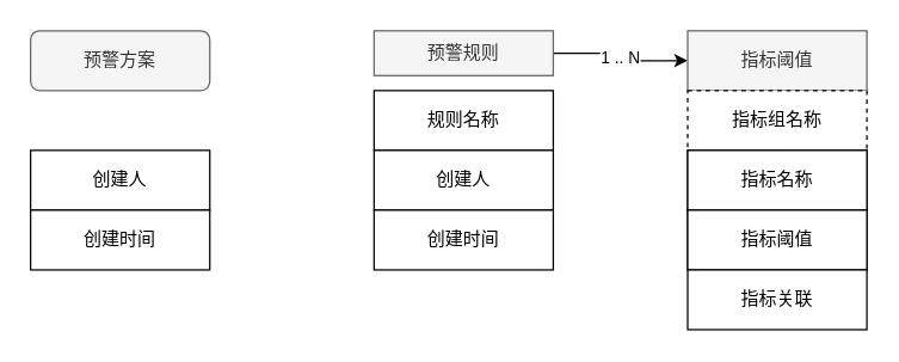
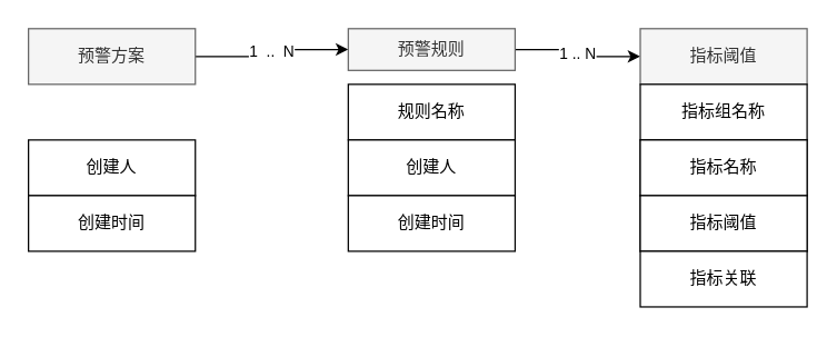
  <mxCell id="0" />
  <mxCell id="1" parent="0" />
- <mxCell id="3" value="预警方案" style="whiteSpace=wrap;html=1;fillColor=#f5f5f5;fontColor=#333333;strokeColor=#666666;rounded=1;" parent="1" vertex="1"><mxGeometry x="20" y="20" width="120" height="40" as="geometry" /></mxCell>
+ <mxCell id="2" value="1&amp;nbsp; ..&amp;nbsp; N" style="edgeStyle=orthogonalEdgeStyle;rounded=0;orthogonalLoop=1;jettySize=auto;html=1;" parent="1" source="3" target="7" edge="1"><mxGeometry relative="1" as="geometry" /></mxCell>
+ <mxCell id="3" value="预警方案" style="rounded=0;whiteSpace=wrap;html=1;fillColor=#f5f5f5;fontColor=#333333;strokeColor=#666666;" parent="1" vertex="1"><mxGeometry x="20" y="20" width="120" height="40" as="geometry" /></mxCell>
  <mxCell id="4" value="创建人" style="rounded=0;whiteSpace=wrap;html=1;" parent="1" vertex="1"><mxGeometry x="20" y="100" width="120" height="40" as="geometry" /></mxCell>
  <mxCell id="5" value="创建时间" style="rounded=0;whiteSpace=wrap;html=1;" parent="1" vertex="1"><mxGeometry x="20" y="140" width="120" height="40" as="geometry" /></mxCell>
  <mxCell id="6" value="1 .. N" style="edgeStyle=orthogonalEdgeStyle;rounded=0;orthogonalLoop=1;jettySize=auto;html=1;entryX=0;entryY=0.5;entryDx=0;entryDy=0;" parent="1" source="7" target="11" edge="1"><mxGeometry relative="1" as="geometry" /></mxCell>
  <mxCell id="7" value="预警规则" style="rounded=0;whiteSpace=wrap;html=1;fillColor=#f5f5f5;fontColor=#333333;strokeColor=#666666;" parent="1" vertex="1"><mxGeometry x="250" y="20" width="120" height="30" as="geometry" /></mxCell>
  <mxCell id="8" value="规则名称" style="rounded=0;whiteSpace=wrap;html=1;" parent="1" vertex="1"><mxGeometry x="250" y="60" width="120" height="40" as="geometry" /></mxCell>
  <mxCell id="9" value="创建人" style="rounded=0;whiteSpace=wrap;html=1;" parent="1" vertex="1"><mxGeometry x="250" y="100" width="120" height="40" as="geometry" /></mxCell>
  <mxCell id="10" value="创建时间" style="rounded=0;whiteSpace=wrap;html=1;" parent="1" vertex="1"><mxGeometry x="250" y="140" width="120" height="40" as="geometry" /></mxCell>
  <mxCell id="11" value="指标阈值" style="rounded=0;whiteSpace=wrap;html=1;fillColor=#f5f5f5;fontColor=#333333;strokeColor=#666666;" parent="1" vertex="1"><mxGeometry x="460" y="20" width="120" height="40" as="geometry" /></mxCell>
- <mxCell id="12" value="指标组名称" style="rounded=0;whiteSpace=wrap;html=1;dashed=1;" parent="1" vertex="1"><mxGeometry x="460" y="60" width="120" height="40" as="geometry" /></mxCell>
+ <mxCell id="12" value="指标组名称" style="rounded=0;whiteSpace=wrap;html=1;" parent="1" vertex="1"><mxGeometry x="460" y="60" width="120" height="40" as="geometry" /></mxCell>
  <mxCell id="13" value="指标阈值" style="rounded=0;whiteSpace=wrap;html=1;" parent="1" vertex="1"><mxGeometry x="460" y="100" width="120" height="40" as="geometry" /></mxCell>
  <mxCell id="14" value="指标分组" style="rounded=0;whiteSpace=wrap;html=1;" parent="1" vertex="1"><mxGeometry x="460" y="140" width="120" height="40" as="geometry" /></mxCell>
  <mxCell id="15" value="指标名称" style="rounded=0;whiteSpace=wrap;html=1;" parent="1" vertex="1"><mxGeometry x="460" y="100" width="120" height="40" as="geometry" /></mxCell>
  <mxCell id="16" value="指标阈值" style="rounded=0;whiteSpace=wrap;html=1;" parent="1" vertex="1"><mxGeometry x="460" y="140" width="120" height="40" as="geometry" /></mxCell>
  <mxCell id="17" value="指标关联" style="rounded=0;whiteSpace=wrap;html=1;" parent="1" vertex="1"><mxGeometry x="460" y="180" width="120" height="40" as="geometry" /></mxCell>
